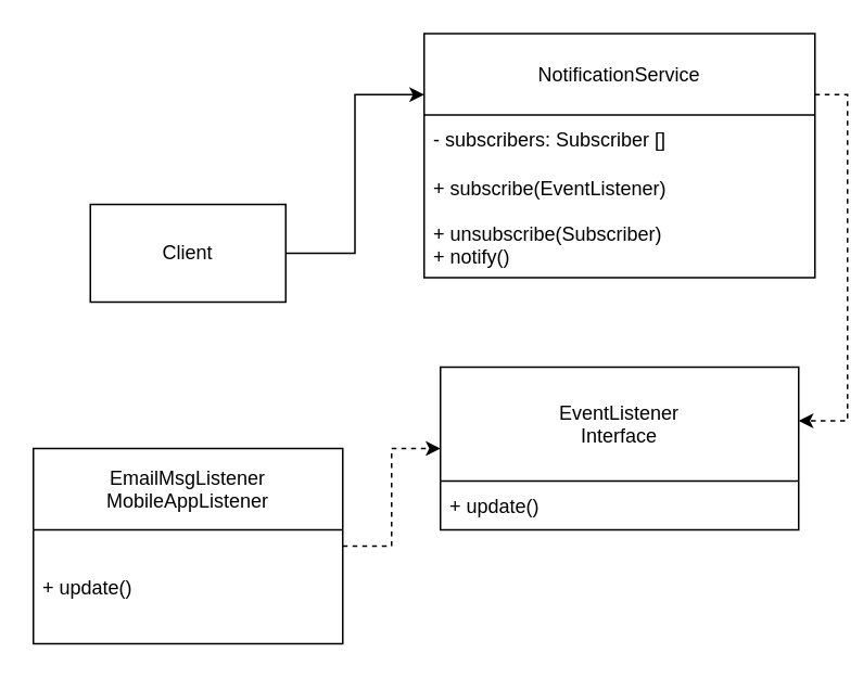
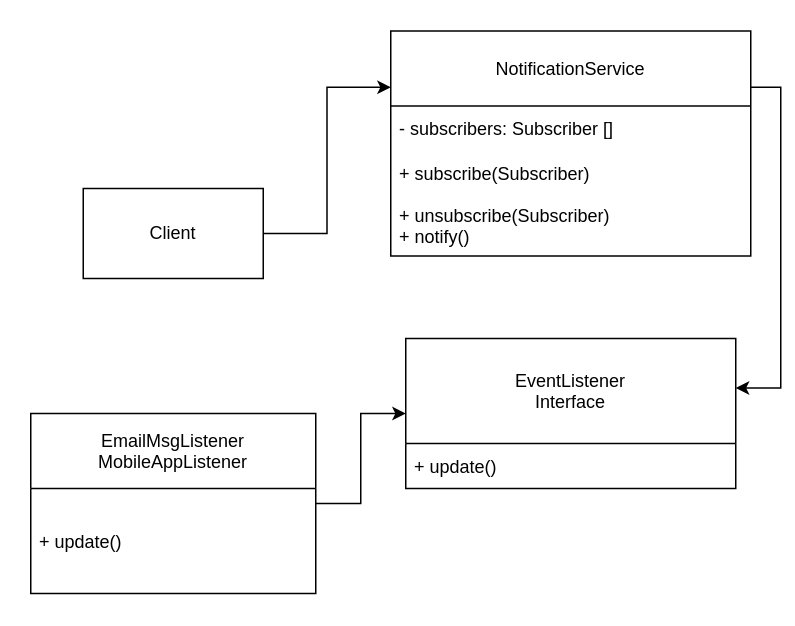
  <mxCell id="0" />
  <mxCell id="1" parent="0" />
  <mxCell id="2" style="edgeStyle=orthogonalEdgeStyle;rounded=0;orthogonalLoop=1;jettySize=auto;html=1;entryX=0;entryY=0.25;entryDx=0;entryDy=0;" edge="1" parent="1" source="3" target="5"><mxGeometry relative="1" as="geometry"><mxPoint x="260" y="0" as="targetPoint" /></mxGeometry></mxCell>
  <mxCell id="3" value="Client&lt;br&gt;" style="rounded=0;whiteSpace=wrap;html=1;" vertex="1" parent="1"><mxGeometry x="55" y="125" width="120" height="60" as="geometry" /></mxCell>
- <mxCell id="4" style="edgeStyle=orthogonalEdgeStyle;rounded=0;orthogonalLoop=1;jettySize=auto;html=1;exitX=1;exitY=0.25;exitDx=0;exitDy=0;entryX=1;entryY=0.33;entryDx=0;entryDy=0;entryPerimeter=0;dashed=1;" edge="1" parent="1" source="5" target="9"><mxGeometry relative="1" as="geometry" /></mxCell>
+ <mxCell id="4" style="edgeStyle=orthogonalEdgeStyle;rounded=0;orthogonalLoop=1;jettySize=auto;html=1;exitX=1;exitY=0.25;exitDx=0;exitDy=0;entryX=1;entryY=0.33;entryDx=0;entryDy=0;entryPerimeter=0;" edge="1" parent="1" source="5" target="9"><mxGeometry relative="1" as="geometry" /></mxCell>
  <mxCell id="5" value="NotificationService" style="swimlane;fontStyle=0;childLayout=stackLayout;horizontal=1;startSize=50;horizontalStack=0;resizeParent=1;resizeParentMax=0;resizeLast=0;collapsible=1;marginBottom=0;" vertex="1" parent="1"><mxGeometry x="260" y="20" width="240" height="150" as="geometry" /></mxCell>
  <mxCell id="6" value="- subscribers: Subscriber []" style="text;strokeColor=none;fillColor=none;align=left;verticalAlign=middle;spacingLeft=4;spacingRight=4;overflow=hidden;points=[[0,0.5],[1,0.5]];portConstraint=eastwest;rotatable=0;" vertex="1" parent="5"><mxGeometry y="50" width="240" height="30" as="geometry" /></mxCell>
- <mxCell id="7" value="+ subscribe(EventListener)" style="text;strokeColor=none;fillColor=none;align=left;verticalAlign=middle;spacingLeft=4;spacingRight=4;overflow=hidden;points=[[0,0.5],[1,0.5]];portConstraint=eastwest;rotatable=0;" vertex="1" parent="5"><mxGeometry y="80" width="240" height="30" as="geometry" /></mxCell>
+ <mxCell id="7" value="+ subscribe(Subscriber)" style="text;strokeColor=none;fillColor=none;align=left;verticalAlign=middle;spacingLeft=4;spacingRight=4;overflow=hidden;points=[[0,0.5],[1,0.5]];portConstraint=eastwest;rotatable=0;" vertex="1" parent="5"><mxGeometry y="80" width="240" height="30" as="geometry" /></mxCell>
  <mxCell id="8" value="+ unsubscribe(Subscriber)&#10;+ notify()" style="text;strokeColor=none;fillColor=none;align=left;verticalAlign=middle;spacingLeft=4;spacingRight=4;overflow=hidden;points=[[0,0.5],[1,0.5]];portConstraint=eastwest;rotatable=0;" vertex="1" parent="5"><mxGeometry y="110" width="240" height="40" as="geometry" /></mxCell>
  <mxCell id="9" value="EventListener&#10;Interface" style="swimlane;fontStyle=0;childLayout=stackLayout;horizontal=1;startSize=70;horizontalStack=0;resizeParent=1;resizeParentMax=0;resizeLast=0;collapsible=1;marginBottom=0;" vertex="1" parent="1"><mxGeometry x="270" y="225" width="220" height="100" as="geometry"><mxRectangle x="390" y="270" width="120" height="60" as="alternateBounds" /></mxGeometry></mxCell>
  <mxCell id="10" value="+ update()" style="text;strokeColor=none;fillColor=none;align=left;verticalAlign=middle;spacingLeft=4;spacingRight=4;overflow=hidden;points=[[0,0.5],[1,0.5]];portConstraint=eastwest;rotatable=0;" vertex="1" parent="9"><mxGeometry y="70" width="220" height="30" as="geometry" /></mxCell>
- <mxCell id="11" style="edgeStyle=orthogonalEdgeStyle;rounded=0;orthogonalLoop=1;jettySize=auto;html=1;entryX=0;entryY=0.5;entryDx=0;entryDy=0;dashed=1;" edge="1" parent="1" source="12" target="9"><mxGeometry relative="1" as="geometry" /></mxCell>
+ <mxCell id="11" style="edgeStyle=orthogonalEdgeStyle;rounded=0;orthogonalLoop=1;jettySize=auto;html=1;entryX=0;entryY=0.5;entryDx=0;entryDy=0;" edge="1" parent="1" source="12" target="9"><mxGeometry relative="1" as="geometry" /></mxCell>
  <mxCell id="12" value="EmailMsgListener&#10;MobileAppListener" style="swimlane;fontStyle=0;childLayout=stackLayout;horizontal=1;startSize=50;horizontalStack=0;resizeParent=1;resizeParentMax=0;resizeLast=0;collapsible=1;marginBottom=0;" vertex="1" parent="1"><mxGeometry x="20" y="275" width="190" height="120" as="geometry" /></mxCell>
  <mxCell id="13" value="+ update()" style="text;strokeColor=none;fillColor=none;align=left;verticalAlign=middle;spacingLeft=4;spacingRight=4;overflow=hidden;points=[[0,0.5],[1,0.5]];portConstraint=eastwest;rotatable=0;" vertex="1" parent="12"><mxGeometry y="50" width="190" height="70" as="geometry" /></mxCell>
